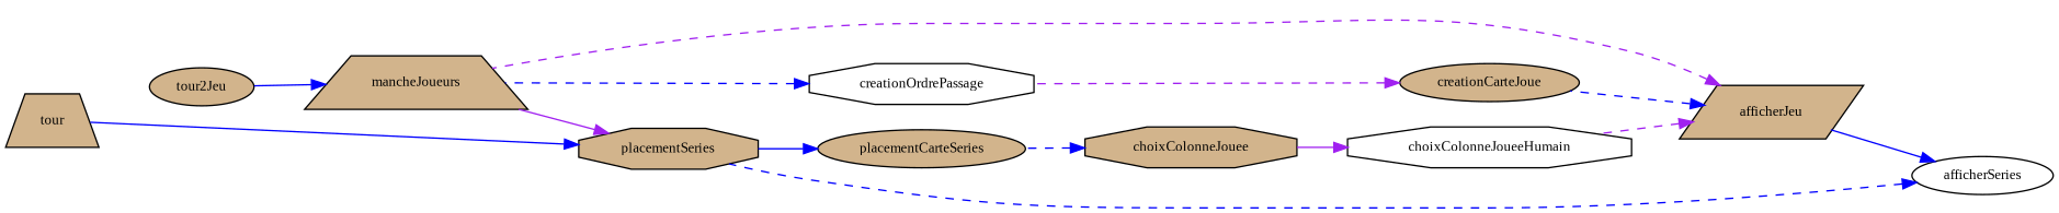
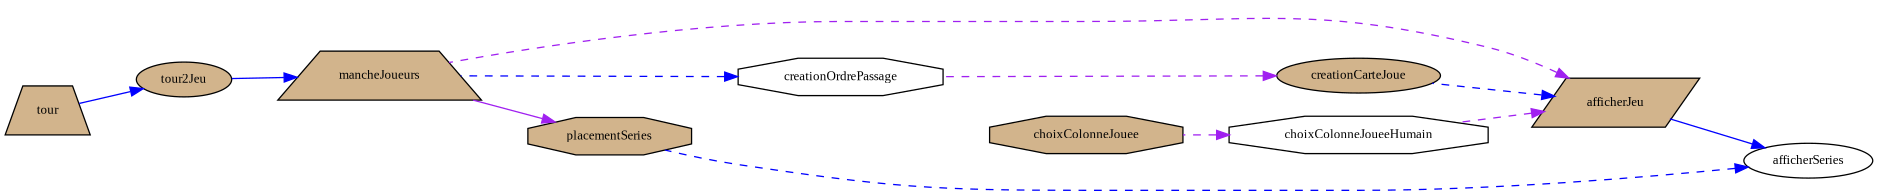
  digraph {
    fontname="Liberation Serif"
    rankdir=RL
    node [color=black fillcolor=tan fontname="Liberation Serif" fontsize=10 shape=ellipse style=filled]
    edge [color=blue dir=back fontname="Liberation Serif" fontsize=10 labelfontname=Helvetica labelfontsize=10 style=dashed]
    n1 [fillcolor=white fontcolor=black height=0.2 label=afficherSeries width=0.4]
    n2 [height=0.2 label=afficherJeu shape=parallelogram width=0.4]
    n3 [height=0.2 label=placementSeries shape=octagon width=0.4]
    n4 [fillcolor=white height=0.2 label=choixColonneJoueeHumain shape=octagon width=0.4]
    n5 [height=0.2 label=mancheJoueurs shape=trapezium width=0.4]
    n6 [height=0.2 label=creationCarteJoue width=0.4]
    n7 [height=0.2 label=choixColonneJouee shape=octagon width=0.4]
    n8 [height=0.2 label=tour2Jeu width=0.4]
    n9 [fillcolor=white height=0.2 label=creationOrdrePassage shape=octagon width=0.4]
-   n10 [height=0.2 label=placementCarteSeries width=0.4]
    n11 [height=0.2 label=tour shape=trapezium width=0.4]
    n1 -> n2 [style=solid]
    n1 -> n3
    n2 -> n4 [color=purple]
    n2 -> n5 [color=purple]
    n2 -> n6
    n3 -> n5 [color=purple style=solid]
-   n4 -> n7 [color=purple style=solid]
+   n4 -> n7 [color=purple]
    n5 -> n8 [style=solid]
    n6 -> n9 [color=purple]
-   n7 -> n10
-   n3 -> n11 [style=solid]
+   n8 -> n11 [style=solid]
    n9 -> n5
-   n10 -> n3 [style=solid]
  }
